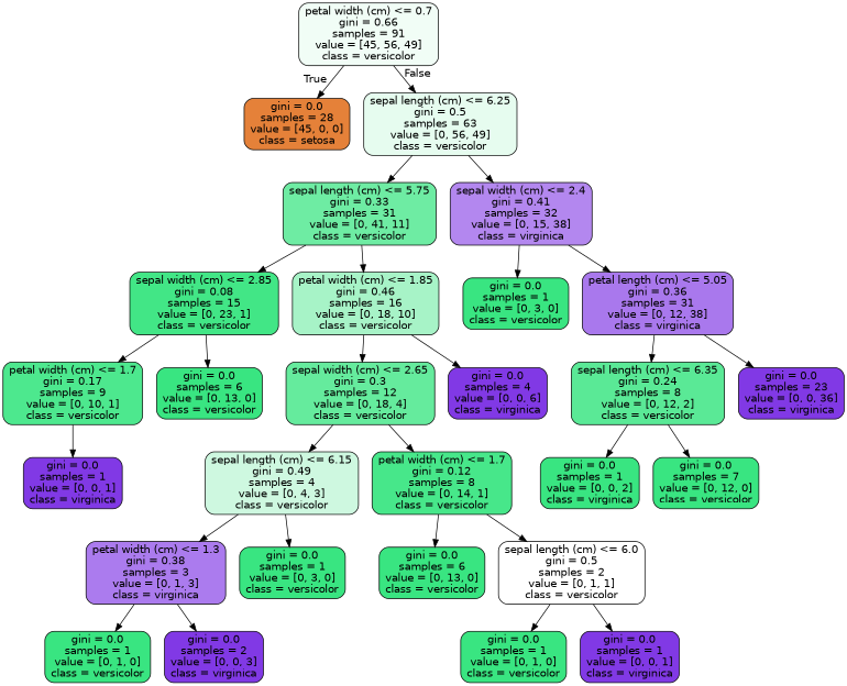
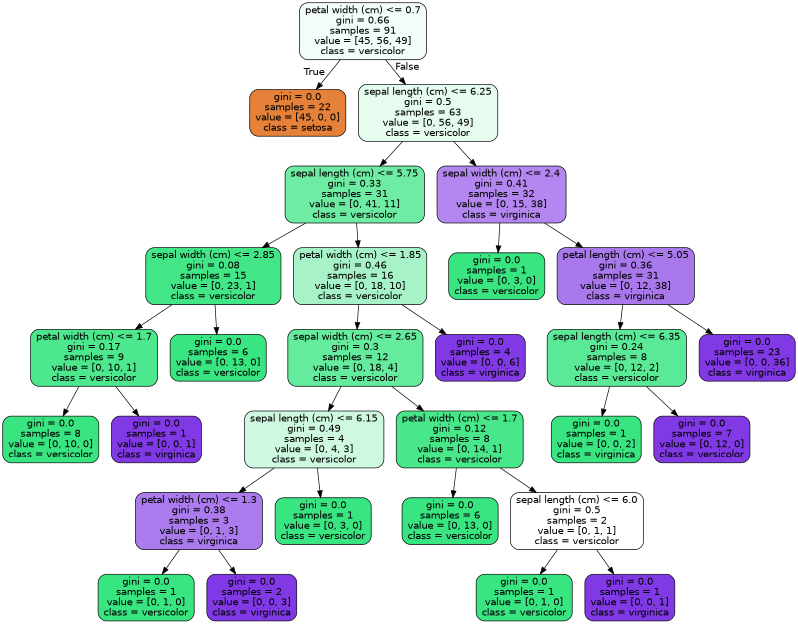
  digraph {
    node [color=black fillcolor="#39e581" fontname=helvetica shape=box style="filled, rounded"]
    edge [fontname=helvetica]
    n1 [fillcolor="#f1fdf6" label="petal width (cm) <= 0.7\ngini = 0.66\nsamples = 91\nvalue = [45, 56, 49]\nclass = versicolor"]
-   n2 [fillcolor="#e58139" label="gini = 0.0\nsamples = 28\nvalue = [45, 0, 0]\nclass = setosa"]
+   n2 [fillcolor="#e58139" label="gini = 0.0\nsamples = 22\nvalue = [45, 0, 0]\nclass = setosa"]
    n3 [fillcolor="#e6fcef" label="sepal length (cm) <= 6.25\ngini = 0.5\nsamples = 63\nvalue = [0, 56, 49]\nclass = versicolor"]
    n4 [fillcolor="#6eeca3" label="sepal length (cm) <= 5.75\ngini = 0.33\nsamples = 31\nvalue = [0, 41, 11]\nclass = versicolor"]
    n5 [fillcolor="#b387ef" label="sepal width (cm) <= 2.4\ngini = 0.41\nsamples = 32\nvalue = [0, 15, 38]\nclass = virginica"]
    n6 [fillcolor="#42e686" label="sepal width (cm) <= 2.85\ngini = 0.08\nsamples = 15\nvalue = [0, 23, 1]\nclass = versicolor"]
    n7 [fillcolor="#a7f3c7" label="petal width (cm) <= 1.85\ngini = 0.46\nsamples = 16\nvalue = [0, 18, 10]\nclass = versicolor"]
    n8 [label="gini = 0.0\nsamples = 1\nvalue = [0, 3, 0]\nclass = versicolor"]
    n9 [fillcolor="#a978ed" label="petal length (cm) <= 5.05\ngini = 0.36\nsamples = 31\nvalue = [0, 12, 38]\nclass = virginica"]
    n10 [fillcolor="#4de88e" label="petal width (cm) <= 1.7\ngini = 0.17\nsamples = 9\nvalue = [0, 10, 1]\nclass = versicolor"]
    n11 [label="gini = 0.0\nsamples = 6\nvalue = [0, 13, 0]\nclass = versicolor"]
    n12 [fillcolor="#65eb9d" label="sepal width (cm) <= 2.65\ngini = 0.3\nsamples = 12\nvalue = [0, 18, 4]\nclass = versicolor"]
    n13 [fillcolor="#8139e5" label="gini = 0.0\nsamples = 4\nvalue = [0, 0, 6]\nclass = virginica"]
+   n14 [label="gini = 0.0\nsamples = 8\nvalue = [0, 10, 0]\nclass = versicolor"]
    n15 [fillcolor="#8139e5" label="gini = 0.0\nsamples = 1\nvalue = [0, 0, 1]\nclass = virginica"]
    n16 [fillcolor="#cef8e0" label="sepal length (cm) <= 6.15\ngini = 0.49\nsamples = 4\nvalue = [0, 4, 3]\nclass = versicolor"]
    n17 [fillcolor="#47e78a" label="petal width (cm) <= 1.7\ngini = 0.12\nsamples = 8\nvalue = [0, 14, 1]\nclass = versicolor"]
    n18 [fillcolor="#ab7bee" label="petal width (cm) <= 1.3\ngini = 0.38\nsamples = 3\nvalue = [0, 1, 3]\nclass = virginica"]
    n19 [label="gini = 0.0\nsamples = 1\nvalue = [0, 3, 0]\nclass = versicolor"]
    n20 [label="gini = 0.0\nsamples = 6\nvalue = [0, 13, 0]\nclass = versicolor"]
    n21 [fillcolor="#ffffff" label="sepal length (cm) <= 6.0\ngini = 0.5\nsamples = 2\nvalue = [0, 1, 1]\nclass = versicolor"]
    n22 [label="gini = 0.0\nsamples = 1\nvalue = [0, 1, 0]\nclass = versicolor"]
    n23 [fillcolor="#8139e5" label="gini = 0.0\nsamples = 2\nvalue = [0, 0, 3]\nclass = virginica"]
    n24 [label="gini = 0.0\nsamples = 1\nvalue = [0, 1, 0]\nclass = versicolor"]
    n25 [fillcolor="#8139e5" label="gini = 0.0\nsamples = 1\nvalue = [0, 0, 1]\nclass = virginica"]
    n26 [fillcolor="#5ae996" label="sepal length (cm) <= 6.35\ngini = 0.24\nsamples = 8\nvalue = [0, 12, 2]\nclass = versicolor"]
    n27 [fillcolor="#8139e5" label="gini = 0.0\nsamples = 23\nvalue = [0, 0, 36]\nclass = virginica"]
    n28 [label="gini = 0.0\nsamples = 1\nvalue = [0, 0, 2]\nclass = virginica"]
-   n29 [label="gini = 0.0\nsamples = 7\nvalue = [0, 12, 0]\nclass = versicolor"]
+   n29 [fillcolor="#8139e5" label="gini = 0.0\nsamples = 7\nvalue = [0, 12, 0]\nclass = versicolor"]
    n1 -> n2 [headlabel=True labelangle=45 labeldistance=2.5]
    n1 -> n3 [headlabel=False labelangle=-45 labeldistance=2.5]
    n3 -> n4
    n3 -> n5
    n4 -> n6
    n4 -> n7
    n5 -> n8
    n5 -> n9
    n6 -> n10
    n6 -> n11
    n7 -> n12
    n7 -> n13
    n9 -> n26
    n9 -> n27
+   n10 -> n14
    n10 -> n15
    n12 -> n16
    n12 -> n17
    n16 -> n18
    n16 -> n19
    n17 -> n20
    n17 -> n21
    n18 -> n22
    n18 -> n23
    n21 -> n24
    n21 -> n25
    n26 -> n28
    n26 -> n29
  }
